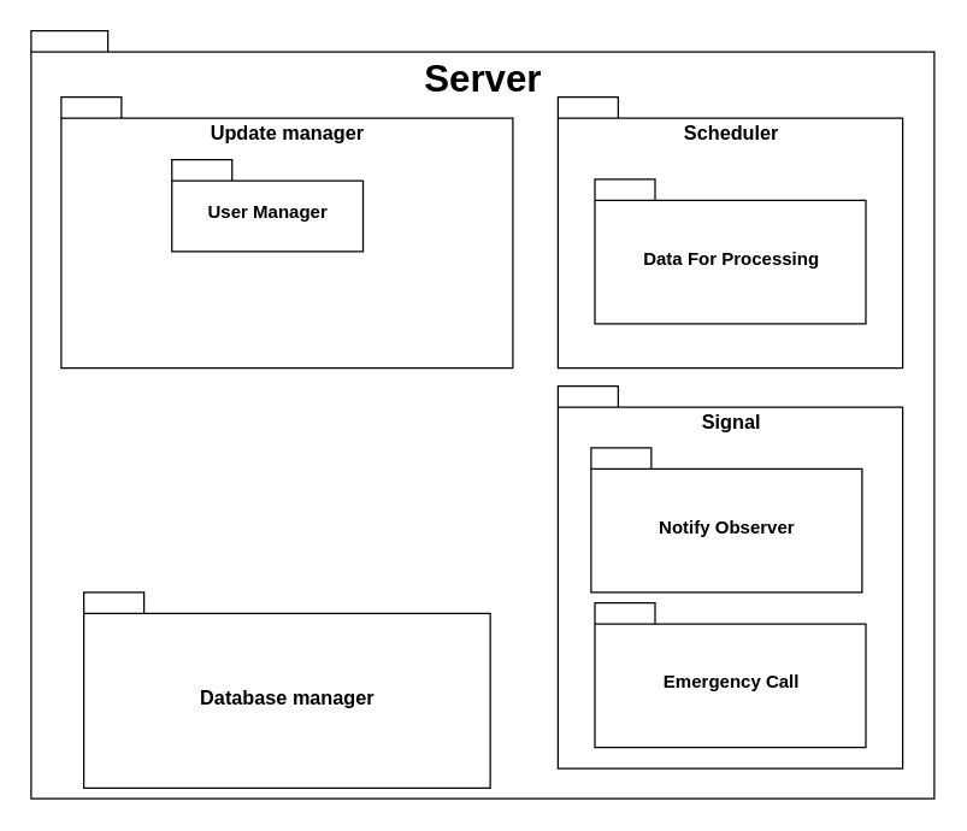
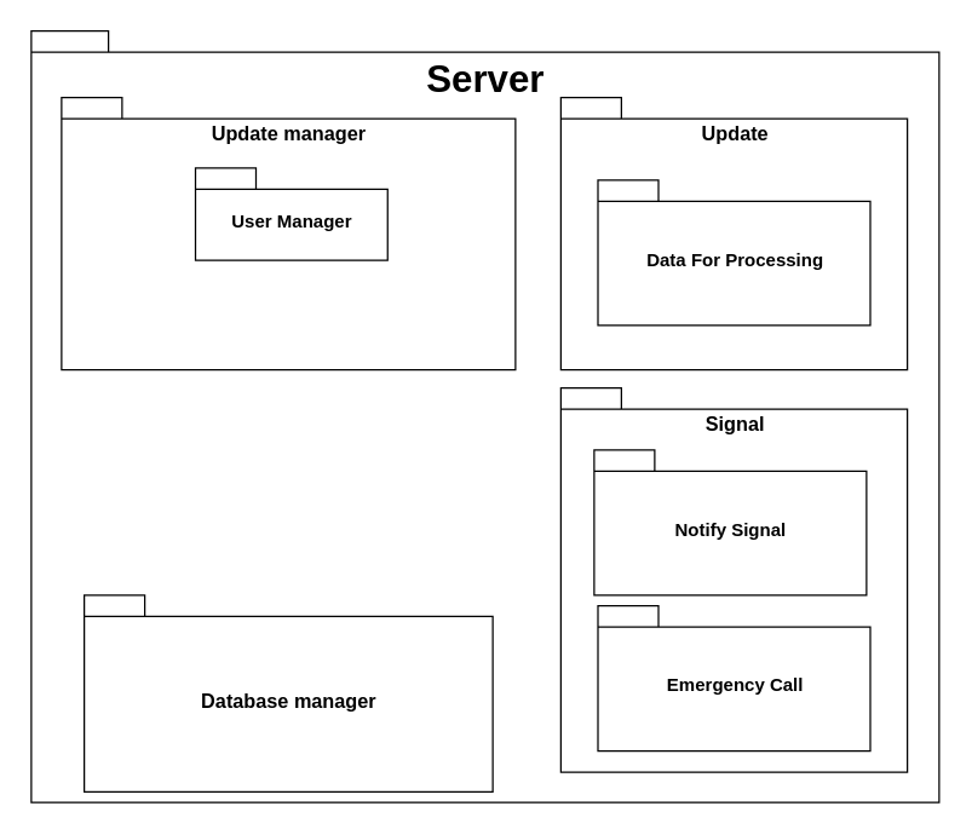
  <mxCell id="0" />
  <mxCell id="1" parent="0" />
  <mxCell id="2" value="Server" style="shape=folder;fontStyle=1;spacingTop=10;tabWidth=40;tabHeight=14;tabPosition=left;html=1;verticalAlign=top;fontSize=25;" parent="1" vertex="1"><mxGeometry x="20" y="20" width="600" height="510" as="geometry" /></mxCell>
  <mxCell id="3" value="Update manager&lt;br style=&quot;font-size: 13px;&quot;&gt;" style="shape=folder;fontStyle=1;spacingTop=10;tabWidth=40;tabHeight=14;tabPosition=left;html=1;verticalAlign=top;fontSize=13;" parent="1" vertex="1"><mxGeometry x="40" y="64" width="300" height="180" as="geometry" /></mxCell>
- <mxCell id="4" value="User Manager" style="shape=folder;fontStyle=1;spacingTop=10;tabWidth=40;tabHeight=14;tabPosition=left;html=1;" parent="1" vertex="1"><mxGeometry x="113.5" y="105.5" width="127" height="61" as="geometry" /></mxCell>
+ <mxCell id="4" value="User Manager" style="shape=folder;fontStyle=1;spacingTop=10;tabWidth=40;tabHeight=14;tabPosition=left;html=1;" parent="1" vertex="1"><mxGeometry x="128.5" y="110.5" width="127" height="61" as="geometry" /></mxCell>
  <mxCell id="5" value="Database manager&lt;br style=&quot;font-size: 13px;&quot;&gt;" style="shape=folder;fontStyle=1;spacingTop=10;tabWidth=40;tabHeight=14;tabPosition=left;html=1;verticalAlign=middle;fontSize=13;" parent="1" vertex="1"><mxGeometry x="55" y="393" width="270" height="130" as="geometry" /></mxCell>
- <mxCell id="6" value="Scheduler" style="shape=folder;fontStyle=1;spacingTop=10;tabWidth=40;tabHeight=14;tabPosition=left;html=1;verticalAlign=top;fontSize=13;" parent="1" vertex="1"><mxGeometry x="370" y="64" width="229" height="180" as="geometry" /></mxCell>
+ <mxCell id="6" value="Update" style="shape=folder;fontStyle=1;spacingTop=10;tabWidth=40;tabHeight=14;tabPosition=left;html=1;verticalAlign=top;fontSize=13;" parent="1" vertex="1"><mxGeometry x="370" y="64" width="229" height="180" as="geometry" /></mxCell>
  <mxCell id="7" value="Signal&lt;br style=&quot;font-size: 13px;&quot;&gt;" style="shape=folder;fontStyle=1;spacingTop=10;tabWidth=40;tabHeight=14;tabPosition=left;html=1;verticalAlign=top;fontSize=13;" parent="1" vertex="1"><mxGeometry x="370" y="256" width="229" height="254" as="geometry" /></mxCell>
- <mxCell id="8" value="Notify Observer" style="shape=folder;fontStyle=1;spacingTop=10;tabWidth=40;tabHeight=14;tabPosition=left;html=1;fontSize=12;" parent="1" vertex="1"><mxGeometry x="392" y="297" width="180" height="96" as="geometry" /></mxCell>
+ <mxCell id="8" value="Notify Signal" style="shape=folder;fontStyle=1;spacingTop=10;tabWidth=40;tabHeight=14;tabPosition=left;html=1;fontSize=12;" parent="1" vertex="1"><mxGeometry x="392" y="297" width="180" height="96" as="geometry" /></mxCell>
  <mxCell id="9" value="Emergency Call&lt;br&gt;" style="shape=folder;fontStyle=1;spacingTop=10;tabWidth=40;tabHeight=14;tabPosition=left;html=1;verticalAlign=middle;" parent="1" vertex="1"><mxGeometry x="394.5" y="400" width="180" height="96" as="geometry" /></mxCell>
  <mxCell id="10" value="Data For Processing" style="shape=folder;fontStyle=1;spacingTop=10;tabWidth=40;tabHeight=14;tabPosition=left;html=1;" parent="1" vertex="1"><mxGeometry x="394.5" y="118.5" width="180" height="96" as="geometry" /></mxCell>
